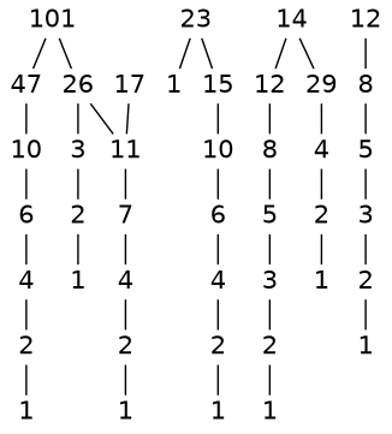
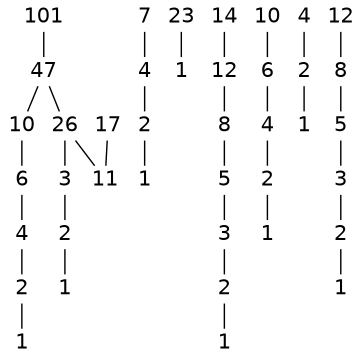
  digraph {
    nodesep=0.1
    node [fontname=Helvetica fontsize=30 shape=plaintext]
    edge [dir=none style=bold]
    n1 [height=0.25 label=101 width=0.25]
    n2 [height=0.25 label=47 width=0.25]
    n3 [height=0.25 label=10 width=0.25]
    n4 [height=0.25 label=26 width=0.25]
    n5 [height=0.25 label=6 width=0.25]
    n6 [height=0.25 label=3 width=0.25]
    n7 [height=0.25 label=11 width=0.25]
    n8 [height=0.25 label=4 width=0.25]
    n9 [height=0.25 label=2 width=0.25]
    n10 [height=0.25 label=1 width=0.25]
    n11 [height=0.25 label=2 width=0.25]
    n12 [height=0.25 label=17 width=0.25]
    n13 [height=0.25 label=1 width=0.25]
    n14 [height=0.25 label=7 width=0.25]
    n15 [height=0.25 label=4 width=0.25]
    n16 [height=0.25 label=2 width=0.25]
    n17 [height=0.25 label=1 width=0.25]
    n18 [height=0.25 label=23 width=0.25]
    n19 [height=0.25 label=1 width=0.25]
-   n20 [height=0.25 label=15 width=0.25]
    n21 [height=0.25 label=14 width=0.25]
    n22 [height=0.25 label=12 width=0.25]
-   n23 [height=0.25 label=29 width=0.25]
    n24 [height=0.25 label=10 width=0.25]
    n25 [height=0.25 label=6 width=0.25]
    n26 [height=0.25 label=4 width=0.25]
    n27 [height=0.25 label=2 width=0.25]
    n28 [height=0.25 label=1 width=0.25]
    n29 [height=0.25 label=8 width=0.25]
    n30 [height=0.25 label=4 width=0.25]
    n31 [height=0.25 label=5 width=0.25]
    n32 [height=0.25 label=3 width=0.25]
    n33 [height=0.25 label=2 width=0.25]
    n34 [height=0.25 label=1 width=0.25]
    n35 [height=0.25 label=2 width=0.25]
    n36 [height=0.25 label=1 width=0.25]
    n37 [height=0.25 label=12 width=0.25]
    n38 [height=0.25 label=8 width=0.25]
    n39 [height=0.25 label=5 width=0.25]
    n40 [height=0.25 label=3 width=0.25]
    n41 [height=0.25 label=2 width=0.25]
    n42 [height=0.25 label=1 width=0.25]
    n1 -> n2
    n2 -> n3
-   n1 -> n4
+   n2 -> n4
    n3 -> n5
    n4 -> n6
    n4 -> n7
    n5 -> n8
    n6 -> n11
-   n7 -> n14
    n8 -> n9
    n9 -> n10
    n11 -> n13
    n12 -> n7
    n14 -> n15
    n15 -> n16
    n16 -> n17
    n18 -> n19
-   n18 -> n20
-   n20 -> n24
    n21 -> n22
-   n21 -> n23
    n22 -> n29
-   n23 -> n30
    n24 -> n25
    n25 -> n26
    n26 -> n27
    n27 -> n28
    n29 -> n31
    n30 -> n35
    n31 -> n32
    n32 -> n33
    n33 -> n34
    n35 -> n36
    n37 -> n38
    n38 -> n39
    n39 -> n40
    n40 -> n41
    n41 -> n42
  }
